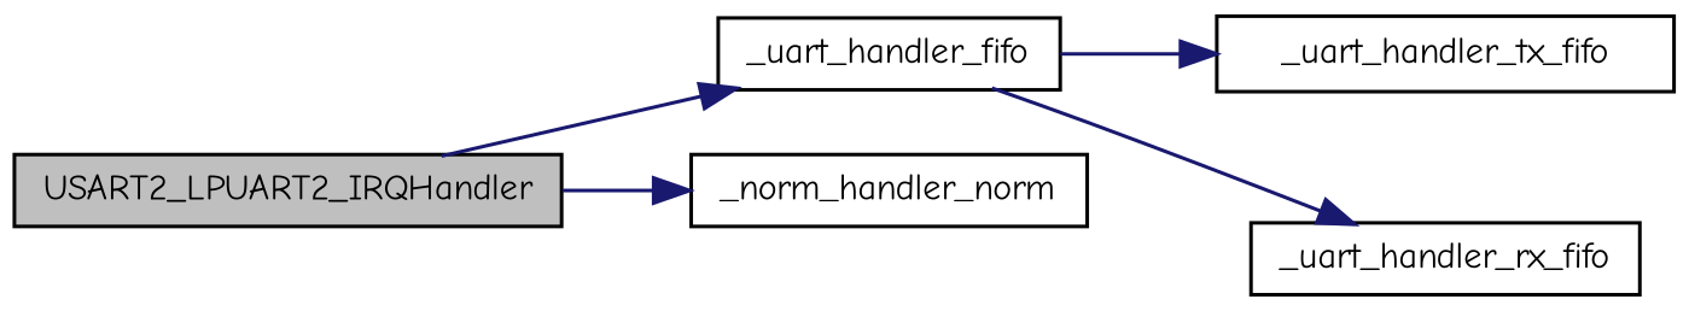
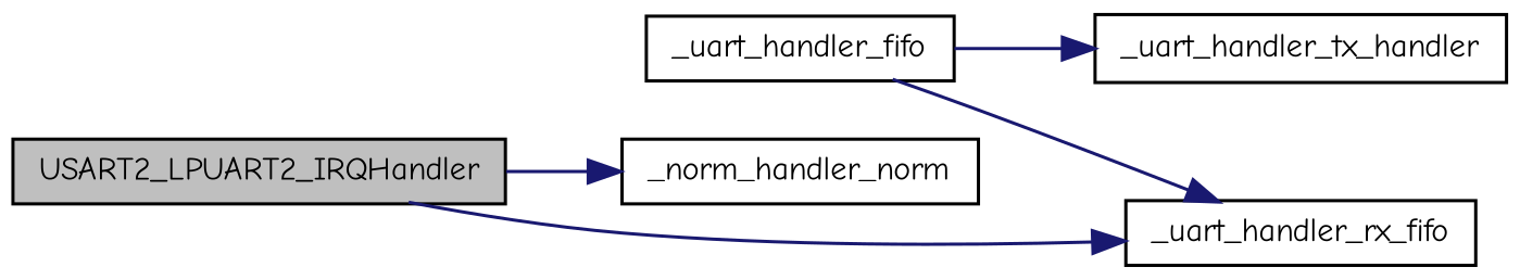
  digraph {
    fontname="Comic Neue"
    rankdir=LR
    node [color=black fontname="Comic Neue" fontsize=10 shape=record]
    edge [color=midnightblue fontname="Comic Neue" fontsize=10 labelfontname=Helvetica labelfontsize=10 style=solid]
    n1 [fillcolor=grey75 fontcolor=black height=0.2 label=USART2_LPUART2_IRQHandler style=filled width=0.4]
    n2 [height=0.2 label=_uart_handler_fifo width=0.4]
    n3 [height=0.2 label=_norm_handler_norm width=0.4]
    n4 [height=0.2 label=_uart_handler_rx_fifo width=0.4]
-   n5 [height=0.2 label=_uart_handler_tx_fifo width=0.4]
-   n1 -> n2
+   n5 [height=0.2 label=_uart_handler_tx_handler width=0.4]
+   n1 -> n4
    n1 -> n3
    n2 -> n4
    n2 -> n5
  }
